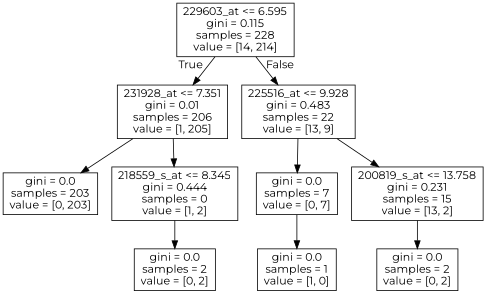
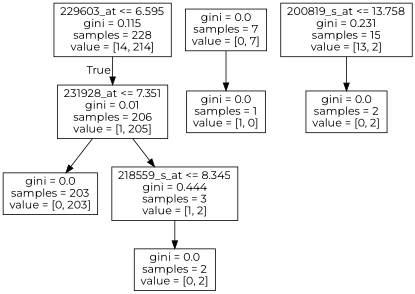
  digraph {
    fontname=Montserrat
    node [fontname=Montserrat shape=box]
    edge [fontname=Montserrat]
    n1 [label="229603_at <= 6.595\ngini = 0.115\nsamples = 228\nvalue = [14, 214]"]
    n2 [label="231928_at <= 7.351\ngini = 0.01\nsamples = 206\nvalue = [1, 205]"]
-   n3 [label="225516_at <= 9.928\ngini = 0.483\nsamples = 22\nvalue = [13, 9]"]
    n4 [label="gini = 0.0\nsamples = 203\nvalue = [0, 203]"]
-   n5 [label="218559_s_at <= 8.345\ngini = 0.444\nsamples = 0\nvalue = [1, 2]"]
+   n5 [label="218559_s_at <= 8.345\ngini = 0.444\nsamples = 3\nvalue = [1, 2]"]
    n6 [label="gini = 0.0\nsamples = 7\nvalue = [0, 7]"]
    n7 [label="200819_s_at <= 13.758\ngini = 0.231\nsamples = 15\nvalue = [13, 2]"]
    n8 [label="gini = 0.0\nsamples = 2\nvalue = [0, 2]"]
    n9 [label="gini = 0.0\nsamples = 1\nvalue = [1, 0]"]
    n10 [label="gini = 0.0\nsamples = 2\nvalue = [0, 2]"]
    n1 -> n2 [headlabel=True labelangle=45 labeldistance=2.5]
-   n1 -> n3 [headlabel=False labelangle=-45 labeldistance=2.5]
    n2 -> n4
    n2 -> n5
-   n3 -> n6
-   n3 -> n7
    n5 -> n8
    n6 -> n9
    n7 -> n10
  }
